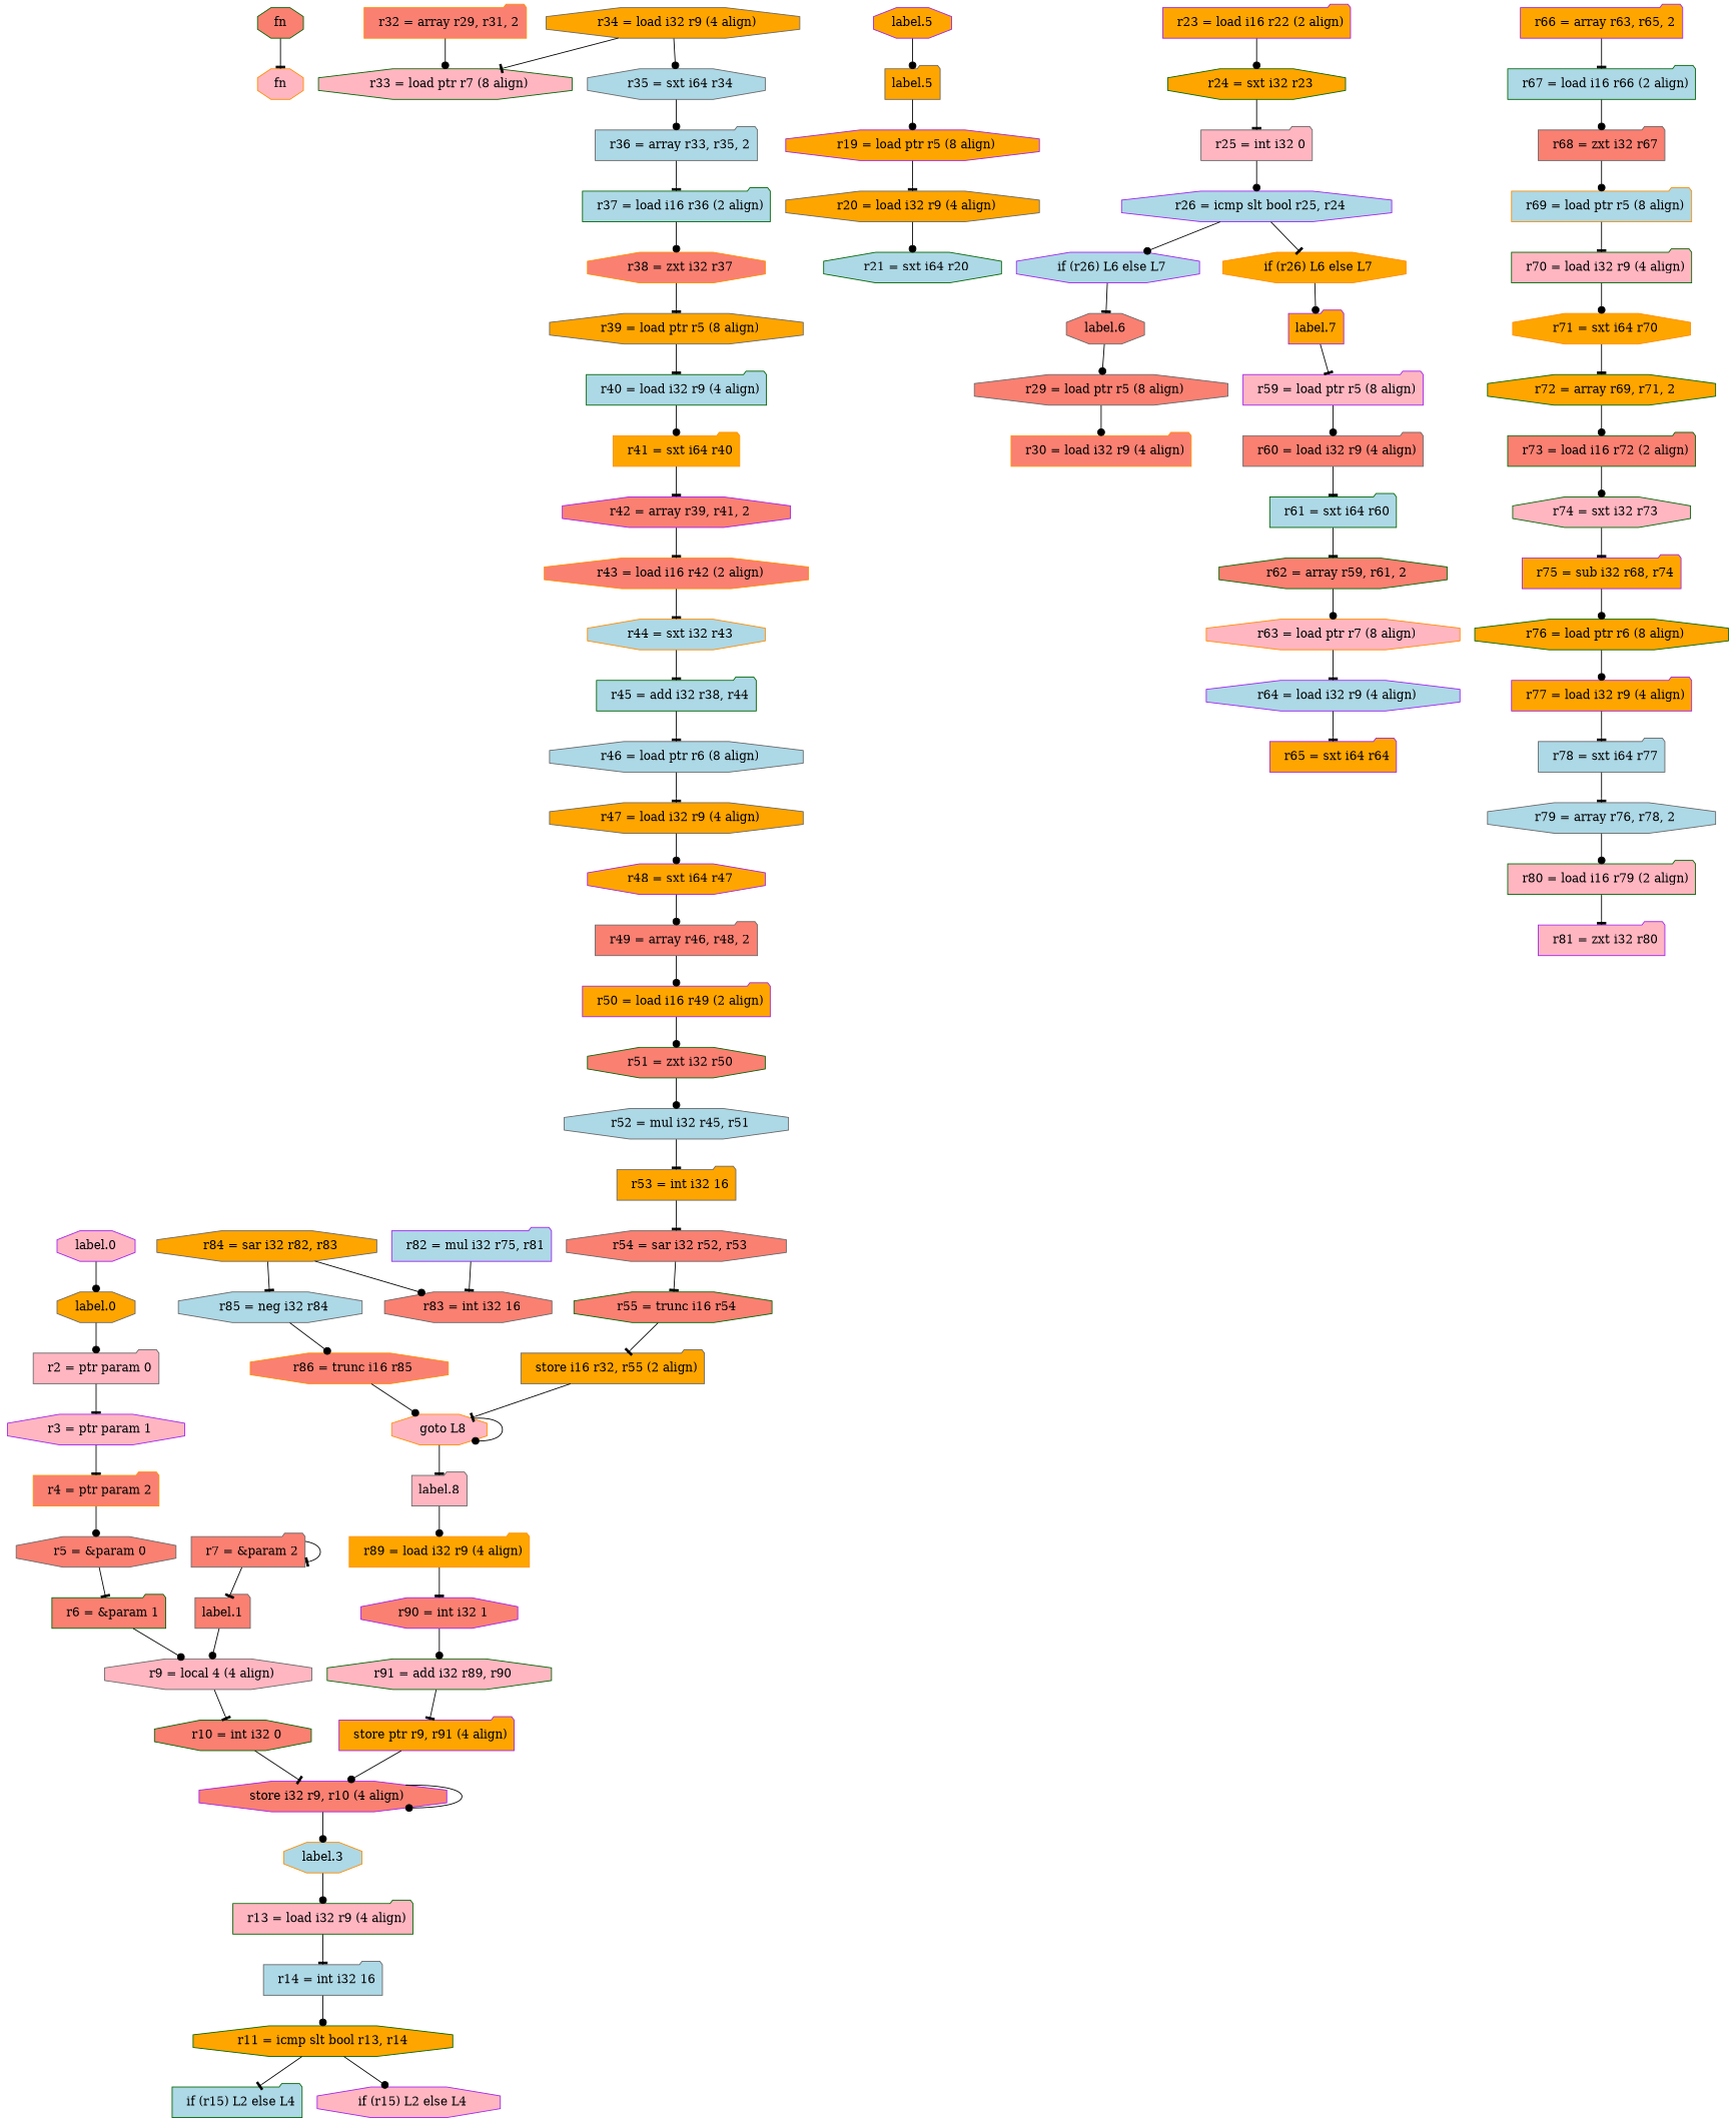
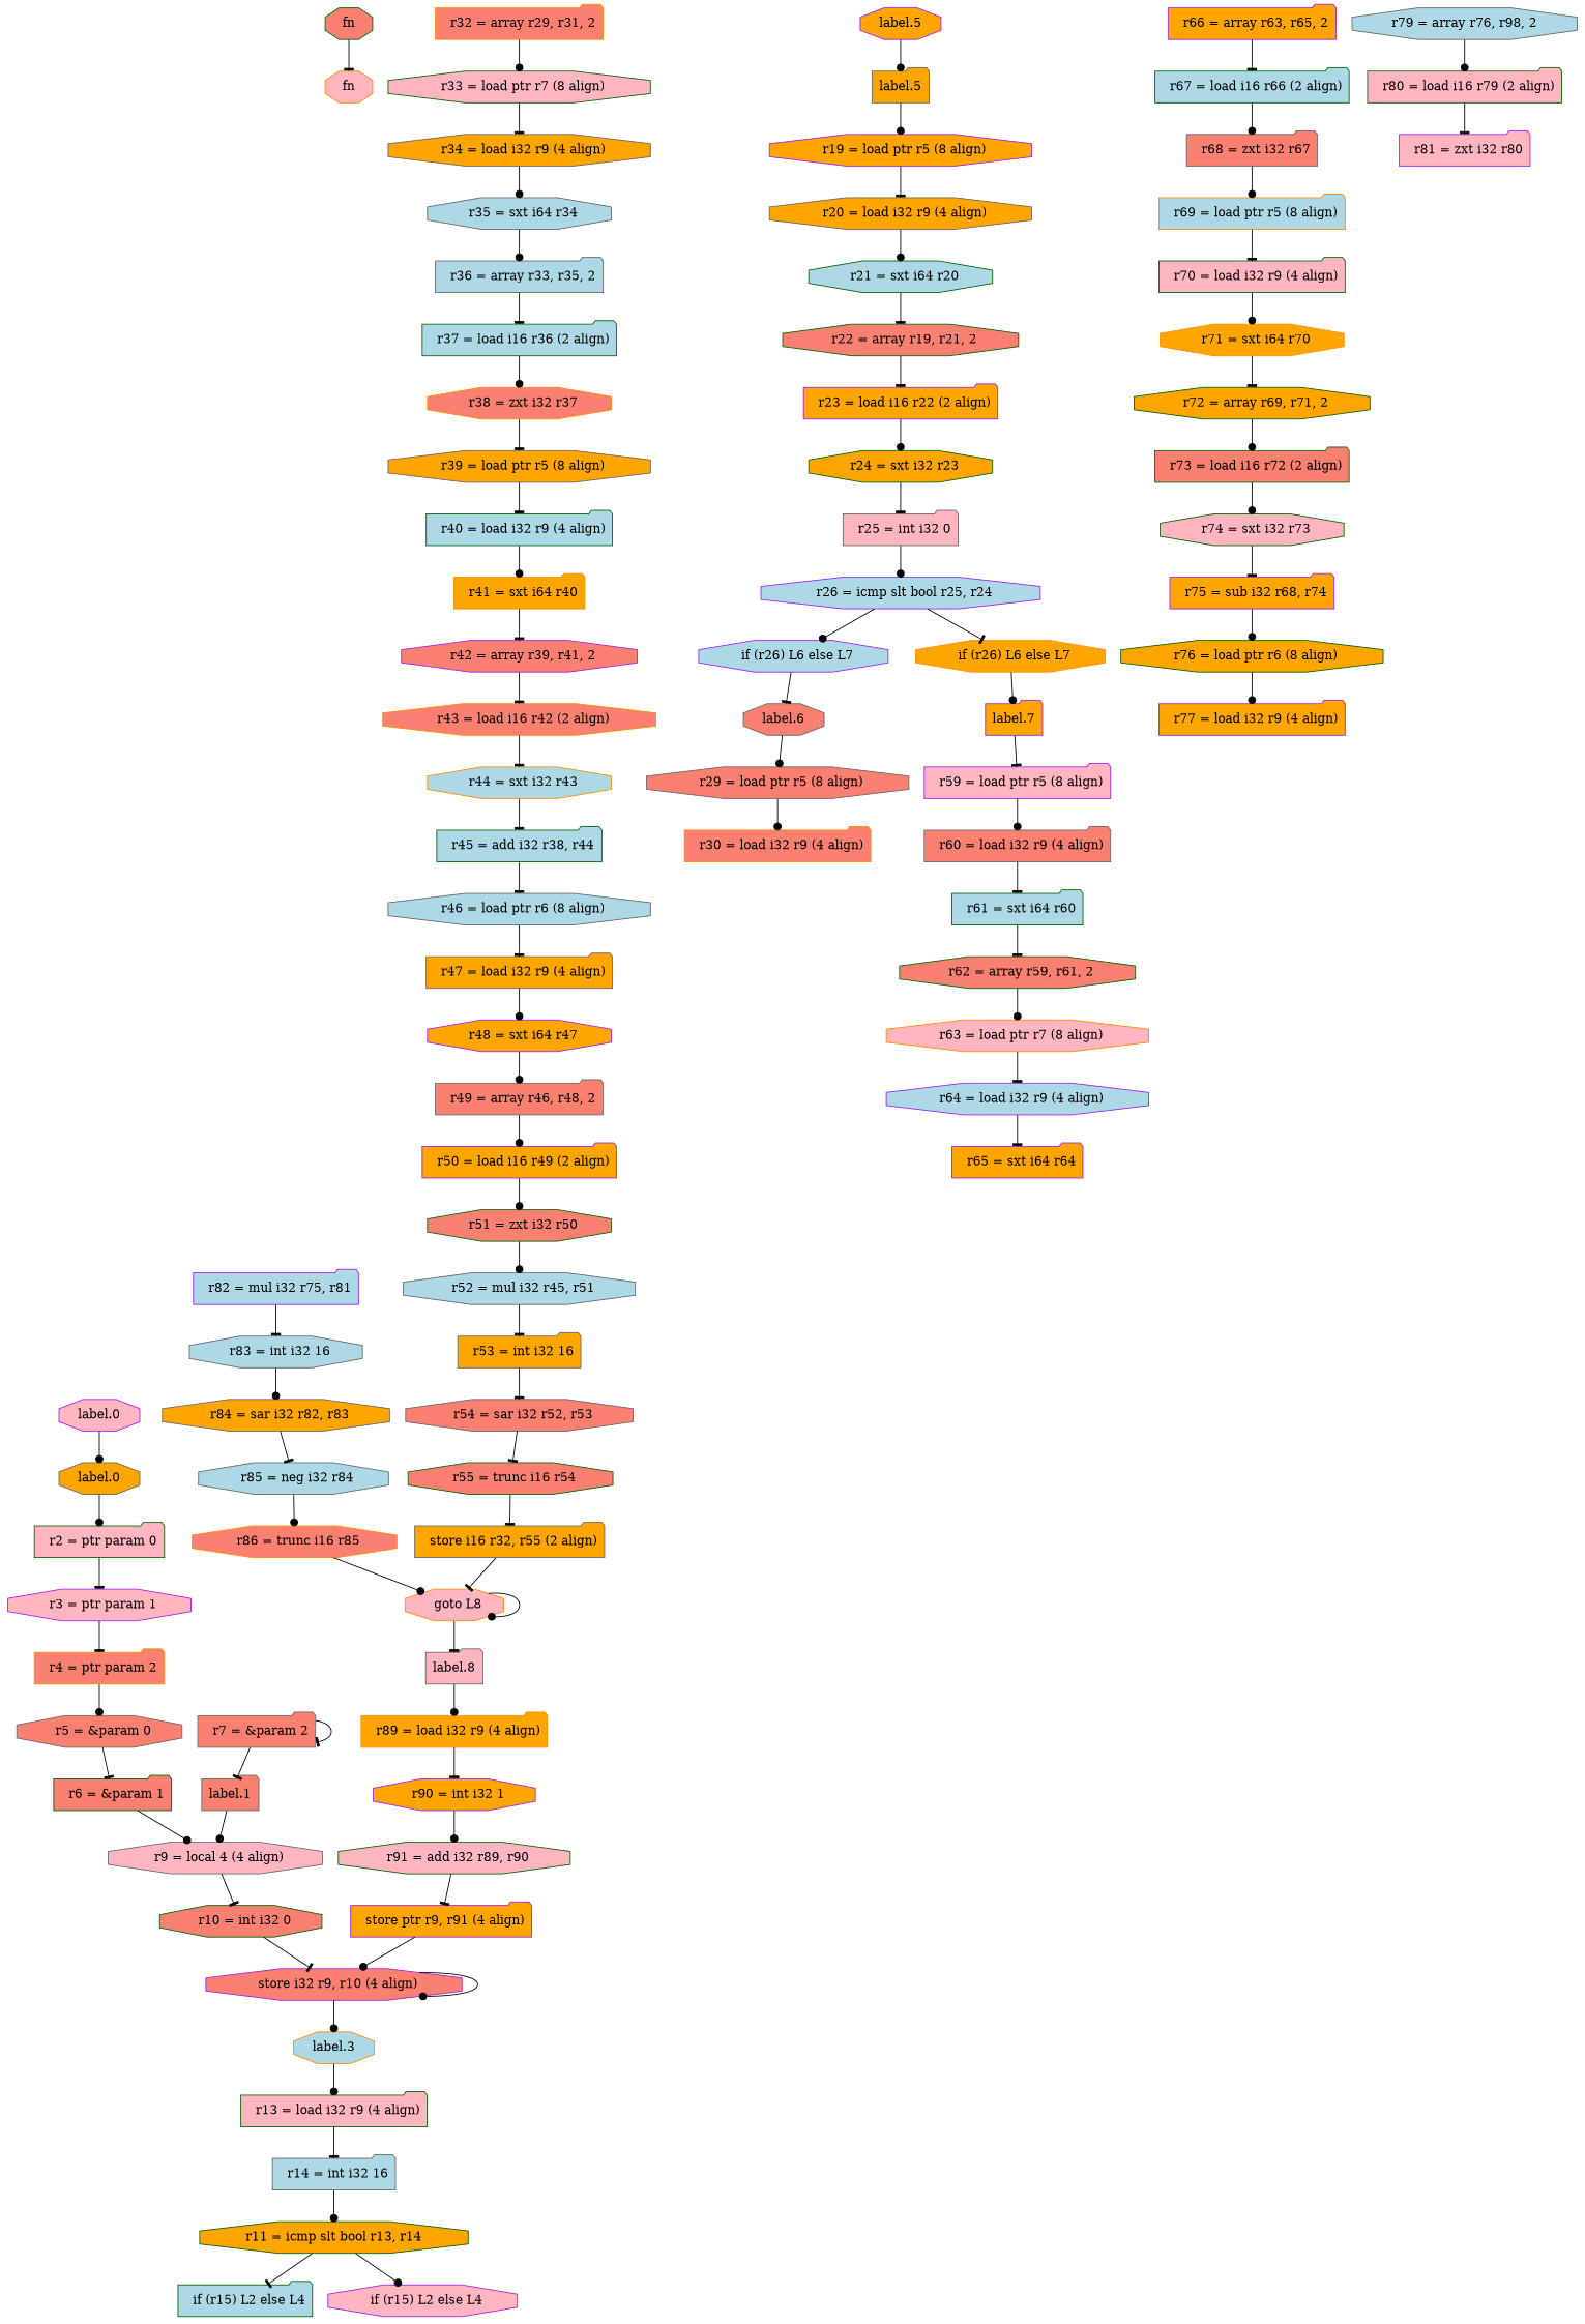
  digraph {
    fontname=Consolas
    fontsize=40
    node [color=gray40 fillcolor=orange shape=octagon style=filled]
    edge [arrowhead=tee]
    n1 [color=darkgreen fillcolor=salmon label=fn]
    n2 [color=darkorange fillcolor=lightpink label=fn]
    n3 [color=purple fillcolor=lightpink label="label.0"]
    n4 [label="label.0"]
-   n5 [fillcolor=lightpink label="  r2 = ptr param 0" shape=folder]
+   n5 [color=darkgreen fillcolor=lightpink label="  r2 = ptr param 0" shape=folder]
    n6 [color=purple fillcolor=lightpink label="  r3 = ptr param 1"]
    n7 [color=darkorange fillcolor=salmon label="  r4 = ptr param 2" shape=folder]
    n8 [fillcolor=salmon label="  r5 = &param 0"]
    n9 [color=darkgreen fillcolor=salmon label="  r6 = &param 1" shape=folder]
    n10 [fillcolor=lightpink label="  r9 = local 4 (4 align)"]
    n11 [fillcolor=salmon label="  r7 = &param 2" shape=folder]
    n12 [fillcolor=salmon label="label.1" shape=folder]
    n13 [color=darkgreen fillcolor=salmon label="  r10 = int i32 0"]
    n14 [color=purple fillcolor=salmon label="  store i32 r9, r10 (4 align)"]
    n15 [color=darkorange fillcolor=lightblue label="label.3"]
    n16 [color=darkgreen fillcolor=lightpink label="  r13 = load i32 r9 (4 align)" shape=folder]
    n17 [fillcolor=lightblue label="  r14 = int i32 16" shape=folder]
    n18 [color=darkgreen label="r11 = icmp slt bool r13, r14"]
    n19 [color=darkgreen fillcolor=lightblue label="  if (r15) L2 else L4" shape=folder]
    n20 [color=purple fillcolor=lightpink label="  if (r15) L2 else L4"]
    n21 [color=purple label="label.5"]
    n22 [label="label.5" shape=folder]
    n23 [color=purple label="  r19 = load ptr r5 (8 align)"]
    n24 [label="  r20 = load i32 r9 (4 align)"]
    n25 [color=darkgreen fillcolor=lightblue label="  r21 = sxt i64 r20"]
+   n26 [color=darkgreen fillcolor=salmon label="  r22 = array r19, r21, 2"]
    n27 [color=purple label="  r23 = load i16 r22 (2 align)" shape=folder]
    n28 [color=darkgreen label="  r24 = sxt i32 r23"]
    n29 [fillcolor=lightpink label="  r25 = int i32 0" shape=folder]
    n30 [color=purple fillcolor=lightblue label="  r26 = icmp slt bool r25, r24"]
    n31 [color=purple fillcolor=lightblue label="  if (r26) L6 else L7"]
    n32 [color=darkorange label="  if (r26) L6 else L7"]
    n33 [fillcolor=salmon label="label.6"]
    n34 [color=purple label="label.7" shape=folder]
    n35 [fillcolor=salmon label="  r29 = load ptr r5 (8 align)"]
    n36 [color=purple fillcolor=lightpink label="  r59 = load ptr r5 (8 align)" shape=folder]
    n37 [color=darkorange fillcolor=salmon label="  r30 = load i32 r9 (4 align)" shape=folder]
    n38 [color=darkorange fillcolor=salmon label="  r32 = array r29, r31, 2" shape=folder]
    n39 [color=darkgreen fillcolor=lightpink label="  r33 = load ptr r7 (8 align)"]
    n40 [label="  r34 = load i32 r9 (4 align)"]
    n41 [fillcolor=lightblue label="  r35 = sxt i64 r34"]
    n42 [fillcolor=lightblue label="  r36 = array r33, r35, 2" shape=folder]
    n43 [color=darkgreen fillcolor=lightblue label="  r37 = load i16 r36 (2 align)" shape=folder]
    n44 [color=darkorange fillcolor=salmon label="  r38 = zxt i32 r37"]
    n45 [label="  r39 = load ptr r5 (8 align)"]
    n46 [color=darkgreen fillcolor=lightblue label="  r40 = load i32 r9 (4 align)" shape=folder]
    n47 [color=darkorange label="  r41 = sxt i64 r40" shape=folder]
    n48 [color=purple fillcolor=salmon label="  r42 = array r39, r41, 2"]
    n49 [color=darkorange fillcolor=salmon label="  r43 = load i16 r42 (2 align)"]
    n50 [color=darkorange fillcolor=lightblue label="  r44 = sxt i32 r43"]
    n51 [color=darkgreen fillcolor=lightblue label="  r45 = add i32 r38, r44" shape=folder]
    n52 [fillcolor=lightblue label="  r46 = load ptr r6 (8 align)"]
-   n53 [label="  r47 = load i32 r9 (4 align)"]
+   n53 [label="  r47 = load i32 r9 (4 align)" shape=folder]
    n54 [color=purple label="  r48 = sxt i64 r47"]
    n55 [fillcolor=salmon label="  r49 = array r46, r48, 2" shape=folder]
    n56 [color=purple label="  r50 = load i16 r49 (2 align)" shape=folder]
    n57 [color=darkgreen fillcolor=salmon label="  r51 = zxt i32 r50"]
    n58 [fillcolor=lightblue label="  r52 = mul i32 r45, r51"]
    n59 [label="  r53 = int i32 16" shape=folder]
    n60 [fillcolor=salmon label="  r54 = sar i32 r52, r53"]
    n61 [color=darkgreen fillcolor=salmon label="  r55 = trunc i16 r54"]
    n62 [label="  store i16 r32, r55 (2 align)" shape=folder]
    n63 [color=darkorange fillcolor=lightpink label="  goto L8"]
    n64 [fillcolor=lightpink label="label.8" shape=folder]
    n65 [color=darkorange label="  r89 = load i32 r9 (4 align)" shape=folder]
    n66 [fillcolor=salmon label="  r60 = load i32 r9 (4 align)" shape=folder]
    n67 [color=darkgreen fillcolor=lightblue label="  r61 = sxt i64 r60" shape=folder]
    n68 [color=darkgreen fillcolor=salmon label="  r62 = array r59, r61, 2"]
    n69 [color=darkorange fillcolor=lightpink label="  r63 = load ptr r7 (8 align)"]
    n70 [color=purple fillcolor=lightblue label="  r64 = load i32 r9 (4 align)"]
    n71 [color=purple label="  r65 = sxt i64 r64" shape=folder]
    n72 [color=purple label="  r66 = array r63, r65, 2" shape=folder]
    n73 [color=darkgreen fillcolor=lightblue label="  r67 = load i16 r66 (2 align)" shape=folder]
    n74 [fillcolor=salmon label="  r68 = zxt i32 r67" shape=folder]
    n75 [color=darkorange fillcolor=lightblue label="  r69 = load ptr r5 (8 align)" shape=folder]
    n76 [color=darkgreen fillcolor=lightpink label="  r70 = load i32 r9 (4 align)" shape=folder]
    n77 [color=darkorange label="  r71 = sxt i64 r70"]
    n78 [color=darkgreen label="  r72 = array r69, r71, 2"]
    n79 [color=darkgreen fillcolor=salmon label="  r73 = load i16 r72 (2 align)" shape=folder]
    n80 [color=darkgreen fillcolor=lightpink label="  r74 = sxt i32 r73"]
    n81 [color=purple label="  r75 = sub i32 r68, r74" shape=folder]
    n82 [color=darkgreen label="  r76 = load ptr r6 (8 align)"]
    n83 [color=purple label="  r77 = load i32 r9 (4 align)" shape=folder]
-   n84 [fillcolor=lightblue label="  r78 = sxt i64 r77" shape=folder]
-   n85 [fillcolor=lightblue label="  r79 = array r76, r78, 2"]
+   n85 [fillcolor=lightblue label="r79 = array r76, r98, 2"]
    n86 [color=darkgreen fillcolor=lightpink label="  r80 = load i16 r79 (2 align)" shape=folder]
    n87 [color=purple fillcolor=lightpink label="  r81 = zxt i32 r80" shape=folder]
    n88 [color=purple fillcolor=lightblue label="  r82 = mul i32 r75, r81" shape=folder]
-   n89 [fillcolor=salmon label="  r83 = int i32 16"]
+   n89 [fillcolor=lightblue label="  r83 = int i32 16"]
    n90 [label="  r84 = sar i32 r82, r83"]
    n91 [fillcolor=lightblue label="  r85 = neg i32 r84"]
    n92 [color=darkorange fillcolor=salmon label="  r86 = trunc i16 r85"]
-   n93 [color=purple fillcolor=salmon label="  r90 = int i32 1"]
+   n93 [color=purple label="  r90 = int i32 1"]
    n94 [color=darkgreen fillcolor=lightpink label="  r91 = add i32 r89, r90"]
    n95 [color=purple label="  store ptr r9, r91 (4 align)" shape=folder]
    n1 -> n2
    n3 -> n4 [arrowhead=dot]
    n4 -> n5 [arrowhead=dot]
    n5 -> n6
    n6 -> n7
    n7 -> n8 [arrowhead=dot]
    n8 -> n9
    n9 -> n10 [arrowhead=dot]
    n10 -> n13
    n11 -> n11
    n11 -> n12
    n12 -> n10 [arrowhead=dot]
    n13 -> n14
    n14 -> n14 [arrowhead=dot]
    n14 -> n15 [arrowhead=dot]
    n15 -> n16 [arrowhead=dot]
    n16 -> n17
    n17 -> n18 [arrowhead=dot]
    n18 -> n19
    n18 -> n20 [arrowhead=dot]
    n21 -> n22 [arrowhead=dot]
    n22 -> n23 [arrowhead=dot]
    n23 -> n24
    n24 -> n25 [arrowhead=dot]
+   n25 -> n26
+   n26 -> n27
    n27 -> n28 [arrowhead=dot]
    n28 -> n29
    n29 -> n30 [arrowhead=dot]
    n30 -> n31 [arrowhead=dot]
    n30 -> n32
    n31 -> n33
    n32 -> n34 [arrowhead=dot]
    n33 -> n35 [arrowhead=dot]
    n34 -> n36
    n35 -> n37 [arrowhead=dot]
    n36 -> n66 [arrowhead=dot]
    n38 -> n39 [arrowhead=dot]
-   n40 -> n39
+   n39 -> n40
    n40 -> n41 [arrowhead=dot]
    n41 -> n42 [arrowhead=dot]
    n42 -> n43
    n43 -> n44 [arrowhead=dot]
    n44 -> n45
    n45 -> n46
    n46 -> n47 [arrowhead=dot]
    n47 -> n48
    n48 -> n49
    n49 -> n50
    n50 -> n51
    n51 -> n52
    n52 -> n53
    n53 -> n54 [arrowhead=dot]
    n54 -> n55 [arrowhead=dot]
    n55 -> n56 [arrowhead=dot]
    n56 -> n57 [arrowhead=dot]
    n57 -> n58 [arrowhead=dot]
    n58 -> n59
    n59 -> n60
    n60 -> n61
    n61 -> n62
    n62 -> n63
    n63 -> n63 [arrowhead=dot]
    n63 -> n64
    n64 -> n65 [arrowhead=dot]
    n65 -> n93
    n66 -> n67
    n67 -> n68
    n68 -> n69 [arrowhead=dot]
    n69 -> n70
    n70 -> n71
    n72 -> n73
    n73 -> n74 [arrowhead=dot]
    n74 -> n75 [arrowhead=dot]
    n75 -> n76
    n76 -> n77 [arrowhead=dot]
    n77 -> n78
    n78 -> n79 [arrowhead=dot]
    n79 -> n80 [arrowhead=dot]
    n80 -> n81
    n81 -> n82 [arrowhead=dot]
    n82 -> n83 [arrowhead=dot]
-   n83 -> n84
-   n84 -> n85
    n85 -> n86 [arrowhead=dot]
    n86 -> n87
    n88 -> n89
-   n90 -> n89 [arrowhead=dot]
+   n89 -> n90 [arrowhead=dot]
    n90 -> n91
    n91 -> n92 [arrowhead=dot]
    n92 -> n63 [arrowhead=dot]
    n93 -> n94 [arrowhead=dot]
    n94 -> n95
    n95 -> n14 [arrowhead=dot]
  }
